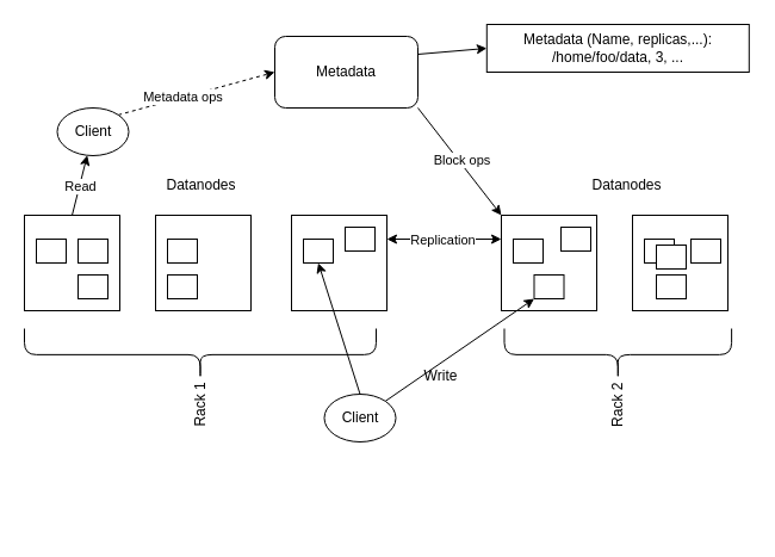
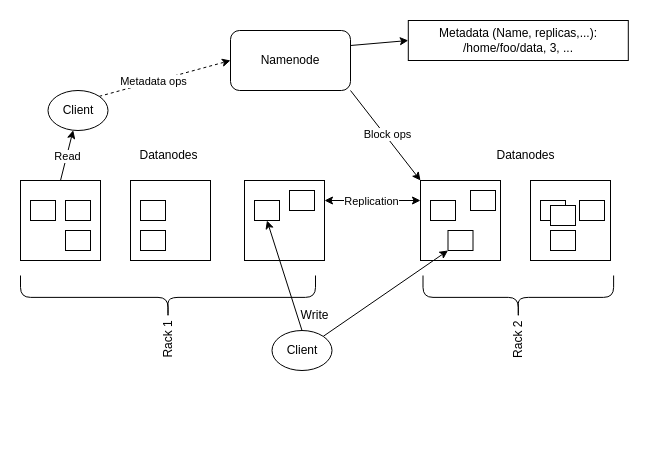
  <mxCell id="0" />
  <mxCell id="1" parent="0" />
  <mxCell id="2" value="" style="whiteSpace=wrap;html=1;aspect=fixed;" vertex="1" parent="1"><mxGeometry x="420" y="180" width="80" height="80" as="geometry" /></mxCell>
  <mxCell id="3" value="" style="whiteSpace=wrap;html=1;aspect=fixed;" vertex="1" parent="1"><mxGeometry x="244" y="180" width="80" height="80" as="geometry" /></mxCell>
  <mxCell id="4" style="rounded=0;orthogonalLoop=1;jettySize=auto;html=1;exitX=1;exitY=1;exitDx=0;exitDy=0;entryX=0;entryY=0;entryDx=0;entryDy=0;" edge="1" parent="1" source="7" target="2"><mxGeometry relative="1" as="geometry" /></mxCell>
  <mxCell id="5" value="Block ops" style="edgeLabel;html=1;align=center;verticalAlign=middle;resizable=0;points=[];" vertex="1" connectable="0" parent="4"><mxGeometry x="0.001" y="2" relative="1" as="geometry"><mxPoint as="offset" /></mxGeometry></mxCell>
  <mxCell id="6" style="rounded=0;orthogonalLoop=1;jettySize=auto;html=1;exitX=1;exitY=0.25;exitDx=0;exitDy=0;entryX=0;entryY=0.5;entryDx=0;entryDy=0;" edge="1" parent="1" source="7" target="37"><mxGeometry relative="1" as="geometry" /></mxCell>
- <mxCell id="7" value="Metadata" style="rounded=1;whiteSpace=wrap;html=1;" vertex="1" parent="1"><mxGeometry x="230" y="30" width="120" height="60" as="geometry" /></mxCell>
+ <mxCell id="7" value="Namenode" style="rounded=1;whiteSpace=wrap;html=1;" vertex="1" parent="1"><mxGeometry x="230" y="30" width="120" height="60" as="geometry" /></mxCell>
  <mxCell id="8" style="rounded=0;orthogonalLoop=1;jettySize=auto;html=1;exitX=1;exitY=0;exitDx=0;exitDy=0;entryX=0;entryY=0.5;entryDx=0;entryDy=0;dashed=1;" edge="1" parent="1" source="10" target="7"><mxGeometry relative="1" as="geometry" /></mxCell>
  <mxCell id="9" value="Metadata ops" style="edgeLabel;html=1;align=center;verticalAlign=middle;resizable=0;points=[];" vertex="1" connectable="0" parent="8"><mxGeometry x="-0.29" y="1" relative="1" as="geometry"><mxPoint x="8" y="-2" as="offset" /></mxGeometry></mxCell>
  <mxCell id="10" value="Client" style="ellipse;whiteSpace=wrap;html=1;" vertex="1" parent="1"><mxGeometry x="47.5" y="90" width="60" height="40" as="geometry" /></mxCell>
  <mxCell id="11" style="rounded=0;orthogonalLoop=1;jettySize=auto;html=1;exitX=1;exitY=0;exitDx=0;exitDy=0;entryX=0;entryY=1;entryDx=0;entryDy=0;" edge="1" parent="1" source="12" target="29"><mxGeometry relative="1" as="geometry" /></mxCell>
  <mxCell id="12" value="Client" style="ellipse;whiteSpace=wrap;html=1;" vertex="1" parent="1"><mxGeometry x="271.5" y="330" width="60" height="40" as="geometry" /></mxCell>
  <mxCell id="13" style="rounded=0;orthogonalLoop=1;jettySize=auto;html=1;exitX=0.5;exitY=0;exitDx=0;exitDy=0;entryX=0.5;entryY=1;entryDx=0;entryDy=0;" edge="1" parent="1" source="12" target="25"><mxGeometry relative="1" as="geometry" /></mxCell>
  <mxCell id="14" style="rounded=0;orthogonalLoop=1;jettySize=auto;html=1;exitX=0.5;exitY=0;exitDx=0;exitDy=0;" edge="1" parent="1" source="16" target="10"><mxGeometry relative="1" as="geometry" /></mxCell>
  <mxCell id="15" value="Read" style="edgeLabel;html=1;align=center;verticalAlign=middle;resizable=0;points=[];" vertex="1" connectable="0" parent="14"><mxGeometry x="-0.045" relative="1" as="geometry"><mxPoint as="offset" /></mxGeometry></mxCell>
  <mxCell id="16" value="" style="whiteSpace=wrap;html=1;aspect=fixed;" vertex="1" parent="1"><mxGeometry x="20" y="180" width="80" height="80" as="geometry" /></mxCell>
  <mxCell id="17" value="" style="rounded=0;whiteSpace=wrap;html=1;" vertex="1" parent="1"><mxGeometry x="30" y="200" width="25" height="20" as="geometry" /></mxCell>
  <mxCell id="18" value="" style="rounded=0;whiteSpace=wrap;html=1;" vertex="1" parent="1"><mxGeometry x="65" y="200" width="25" height="20" as="geometry" /></mxCell>
  <mxCell id="19" value="" style="rounded=0;whiteSpace=wrap;html=1;" vertex="1" parent="1"><mxGeometry x="65" y="230" width="25" height="20" as="geometry" /></mxCell>
  <mxCell id="20" value="" style="whiteSpace=wrap;html=1;aspect=fixed;" vertex="1" parent="1"><mxGeometry x="130" y="180" width="80" height="80" as="geometry" /></mxCell>
  <mxCell id="21" value="" style="rounded=0;whiteSpace=wrap;html=1;" vertex="1" parent="1"><mxGeometry x="140" y="200" width="25" height="20" as="geometry" /></mxCell>
  <mxCell id="22" value="" style="rounded=0;whiteSpace=wrap;html=1;" vertex="1" parent="1"><mxGeometry x="140" y="230" width="25" height="20" as="geometry" /></mxCell>
  <mxCell id="23" style="edgeStyle=orthogonalEdgeStyle;rounded=0;orthogonalLoop=1;jettySize=auto;html=1;exitX=1;exitY=0.25;exitDx=0;exitDy=0;entryX=0;entryY=0.25;entryDx=0;entryDy=0;startArrow=classic;startFill=1;" edge="1" parent="1" source="3" target="2"><mxGeometry relative="1" as="geometry" /></mxCell>
  <mxCell id="24" value="Replication" style="edgeLabel;html=1;align=center;verticalAlign=middle;resizable=0;points=[];" vertex="1" connectable="0" parent="23"><mxGeometry x="-0.229" y="2" relative="1" as="geometry"><mxPoint x="9" y="2" as="offset" /></mxGeometry></mxCell>
  <mxCell id="25" value="" style="rounded=0;whiteSpace=wrap;html=1;" vertex="1" parent="1"><mxGeometry x="254" y="200" width="25" height="20" as="geometry" /></mxCell>
  <mxCell id="26" value="" style="rounded=0;whiteSpace=wrap;html=1;" vertex="1" parent="1"><mxGeometry x="289" y="190" width="25" height="20" as="geometry" /></mxCell>
  <mxCell id="27" value="" style="rounded=0;whiteSpace=wrap;html=1;" vertex="1" parent="1"><mxGeometry x="430" y="200" width="25" height="20" as="geometry" /></mxCell>
  <mxCell id="28" value="" style="rounded=0;whiteSpace=wrap;html=1;" vertex="1" parent="1"><mxGeometry x="470" y="190" width="25" height="20" as="geometry" /></mxCell>
  <mxCell id="29" value="" style="rounded=0;whiteSpace=wrap;html=1;" vertex="1" parent="1"><mxGeometry x="447.5" y="230" width="25" height="20" as="geometry" /></mxCell>
  <mxCell id="30" value="" style="whiteSpace=wrap;html=1;aspect=fixed;" vertex="1" parent="1"><mxGeometry x="530" y="180" width="80" height="80" as="geometry" /></mxCell>
  <mxCell id="31" value="" style="rounded=0;whiteSpace=wrap;html=1;" vertex="1" parent="1"><mxGeometry x="540" y="200" width="25" height="20" as="geometry" /></mxCell>
  <mxCell id="32" value="" style="rounded=0;whiteSpace=wrap;html=1;" vertex="1" parent="1"><mxGeometry x="579" y="200" width="25" height="20" as="geometry" /></mxCell>
  <mxCell id="33" value="" style="rounded=0;whiteSpace=wrap;html=1;" vertex="1" parent="1"><mxGeometry x="550" y="230" width="25" height="20" as="geometry" /></mxCell>
  <mxCell id="34" value="Rack 1" style="shape=curlyBracket;whiteSpace=wrap;html=1;rounded=1;labelPosition=left;verticalLabelPosition=middle;align=right;verticalAlign=middle;rotation=-90;" vertex="1" parent="1"><mxGeometry x="145.63" y="149.38" width="43.75" height="295" as="geometry" /></mxCell>
  <mxCell id="35" value="Rack 2" style="shape=curlyBracket;whiteSpace=wrap;html=1;rounded=1;labelPosition=left;verticalLabelPosition=middle;align=right;verticalAlign=middle;rotation=-90;" vertex="1" parent="1"><mxGeometry x="495.93" y="201.57" width="43.75" height="190.62" as="geometry" /></mxCell>
  <mxCell id="36" value="" style="rounded=0;whiteSpace=wrap;html=1;" vertex="1" parent="1"><mxGeometry x="550" y="205" width="25" height="20" as="geometry" /></mxCell>
  <mxCell id="37" value="Metadata (Name, replicas,...):&lt;div&gt;/home/foo/data, 3, ...&lt;/div&gt;" style="rounded=0;whiteSpace=wrap;html=1;" vertex="1" parent="1"><mxGeometry x="407.8" y="20" width="220" height="40" as="geometry" /></mxCell>
- <mxCell id="38" value="Write" style="text;html=1;align=center;verticalAlign=middle;resizable=0;points=[];autosize=1;strokeColor=none;fillColor=none;" vertex="1" parent="1"><mxGeometry x="344" y="300" width="50" height="30" as="geometry" /></mxCell>
+ <mxCell id="38" value="Write" style="text;html=1;align=center;verticalAlign=middle;resizable=0;points=[];autosize=1;strokeColor=none;fillColor=none;" vertex="1" parent="1"><mxGeometry x="289" y="300" width="50" height="30" as="geometry" /></mxCell>
  <mxCell id="39" value="Datanodes" style="text;html=1;align=center;verticalAlign=middle;resizable=0;points=[];autosize=1;strokeColor=none;fillColor=none;" vertex="1" parent="1"><mxGeometry x="127.51" y="140" width="80" height="30" as="geometry" /></mxCell>
  <mxCell id="40" value="Datanodes" style="text;html=1;align=center;verticalAlign=middle;resizable=0;points=[];autosize=1;strokeColor=none;fillColor=none;" vertex="1" parent="1"><mxGeometry x="485" y="140" width="80" height="30" as="geometry" /></mxCell>
